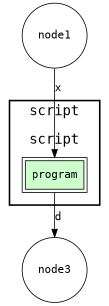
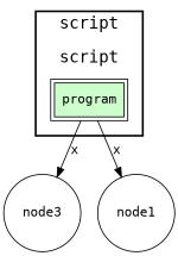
  digraph {
    fontname="DejaVu Sans Mono"
    rankdir=TB
    node [fillcolor="#FFFFFF" fontname="DejaVu Sans Mono" peripheries=1 shape=circle style=filled]
    edge [fontname="DejaVu Sans Mono"]
    n1 [fillcolor="#CCFFCC" label=program peripheries=2 shape=box width=0.1]
    node3 [width=0.1]
    node1 [width=0.1]
    subgraph cluster_1 {
      fontsize=18
      label=script
      penwidth=2
      subgraph cluster_2 {
        color=white
        fontsize=18
        label=script
        penwidth=2
        n1
      }
    }
-   n1 -> node3 [label=d]
-   node1 -> n1 [label=x]
+   n1 -> node3 [label=x]
+   n1 -> node1 [label=x]
  }
